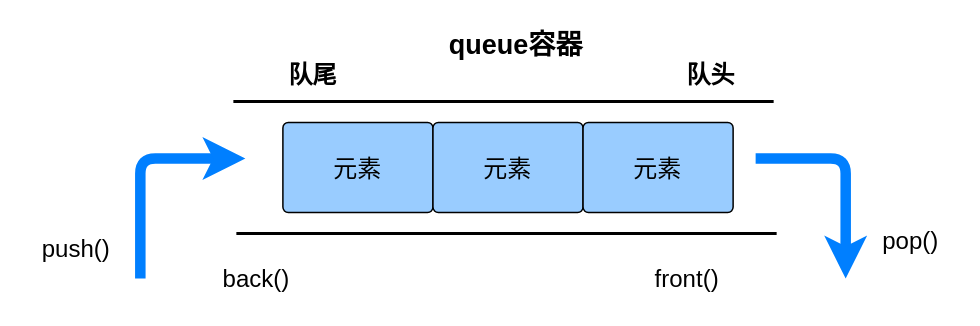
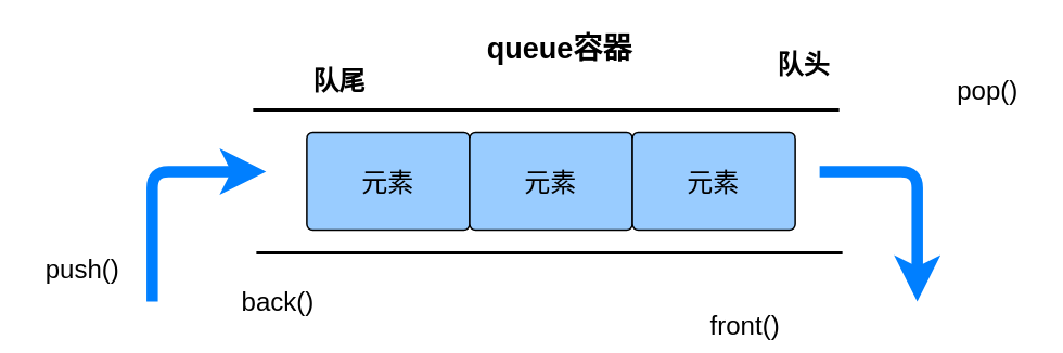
  <mxCell id="0" />
  <mxCell id="1" parent="0" />
  <mxCell id="2" value="元素" style="shape=mxgraph.flowchart.process;fillColor=#99CCFF;fontSize=16;" vertex="1" parent="1"><mxGeometry x="188" y="81" width="100" height="60" as="geometry" /></mxCell>
  <mxCell id="3" value="元素" style="shape=mxgraph.flowchart.process;fillColor=#99CCFF;fontSize=16;" vertex="1" parent="1"><mxGeometry x="288" y="81" width="100" height="60" as="geometry" /></mxCell>
  <mxCell id="4" value="元素" style="shape=mxgraph.flowchart.process;fillColor=#99CCFF;fontSize=16;" vertex="1" parent="1"><mxGeometry x="388" y="81" width="100" height="60" as="geometry" /></mxCell>
- <mxCell id="5" value="pop()" style="text;html=1;align=center;verticalAlign=middle;resizable=0;points=[];autosize=1;fontSize=16;" vertex="1" parent="1"><mxGeometry x="581" y="150" width="50" height="20" as="geometry" /></mxCell>
+ <mxCell id="5" value="pop()" style="text;html=1;align=center;verticalAlign=middle;resizable=0;points=[];autosize=1;fontSize=16;" vertex="1" parent="1"><mxGeometry x="581" y="45" width="50" height="20" as="geometry" /></mxCell>
  <mxCell id="6" value="&lt;font style=&quot;font-size: 18px;&quot;&gt;&lt;b style=&quot;font-size: 18px;&quot;&gt;queue容器&lt;/b&gt;&lt;/font&gt;" style="text;html=1;align=center;verticalAlign=middle;resizable=0;points=[];autosize=1;fontSize=18;" vertex="1" parent="1"><mxGeometry x="283" y="20" width="120" height="20" as="geometry" /></mxCell>
  <mxCell id="7" value="push()" style="text;html=1;align=center;verticalAlign=middle;resizable=0;points=[];autosize=1;fontSize=16;" vertex="1" parent="1"><mxGeometry x="20" y="155" width="60" height="20" as="geometry" /></mxCell>
  <mxCell id="8" value="" style="line;strokeWidth=2;html=1;fontSize=16;" vertex="1" parent="1"><mxGeometry x="155" y="62" width="360" height="10" as="geometry" /></mxCell>
  <mxCell id="9" value="" style="line;strokeWidth=2;html=1;fontSize=16;" vertex="1" parent="1"><mxGeometry x="157" y="150" width="360" height="10" as="geometry" /></mxCell>
  <mxCell id="10" value="队尾&amp;nbsp;" style="text;html=1;align=center;verticalAlign=middle;resizable=0;points=[];autosize=1;fontStyle=1;fontSize=16;" vertex="1" parent="1"><mxGeometry x="190" y="39" width="40" height="20" as="geometry" /></mxCell>
- <mxCell id="11" value="队头" style="text;html=1;align=center;verticalAlign=middle;resizable=0;points=[];autosize=1;fontStyle=1;fontSize=16;" vertex="1" parent="1"><mxGeometry x="453" y="39" width="40" height="20" as="geometry" /></mxCell>
+ <mxCell id="11" value="队头" style="text;html=1;align=center;verticalAlign=middle;resizable=0;points=[];autosize=1;fontStyle=1;fontSize=16;" vertex="1" parent="1"><mxGeometry x="473" y="29" width="40" height="20" as="geometry" /></mxCell>
  <mxCell id="12" value="&lt;span style=&quot;font-size: 16px;&quot;&gt;back()&lt;/span&gt;" style="text;html=1;align=center;verticalAlign=middle;resizable=0;points=[];autosize=1;fontSize=16;fontStyle=0" vertex="1" parent="1"><mxGeometry x="145" y="175" width="50" height="20" as="geometry" /></mxCell>
- <mxCell id="13" value="front()" style="text;html=1;align=center;verticalAlign=middle;resizable=0;points=[];autosize=1;fontSize=16;" vertex="1" parent="1"><mxGeometry x="432" y="175" width="50" height="20" as="geometry" /></mxCell>
+ <mxCell id="13" value="front()" style="text;html=1;align=center;verticalAlign=middle;resizable=0;points=[];autosize=1;fontSize=16;" vertex="1" parent="1"><mxGeometry x="432" y="190" width="50" height="20" as="geometry" /></mxCell>
  <mxCell id="14" value="" style="edgeStyle=segmentEdgeStyle;endArrow=classic;html=1;fontSize=18;strokeWidth=7;strokeColor=#007FFF;" edge="1" parent="1"><mxGeometry width="50" height="50" relative="1" as="geometry"><mxPoint x="93" y="185" as="sourcePoint" /><mxPoint x="163" y="105" as="targetPoint" /><Array as="points"><mxPoint x="93" y="105" /></Array></mxGeometry></mxCell>
  <mxCell id="15" value="" style="edgeStyle=segmentEdgeStyle;endArrow=classic;html=1;fontSize=18;strokeWidth=7;strokeColor=#007FFF;" edge="1" parent="1"><mxGeometry width="50" height="50" relative="1" as="geometry"><mxPoint x="503" y="105" as="sourcePoint" /><mxPoint x="563" y="185" as="targetPoint" /><Array as="points"><mxPoint x="563" y="105" /></Array></mxGeometry></mxCell>
